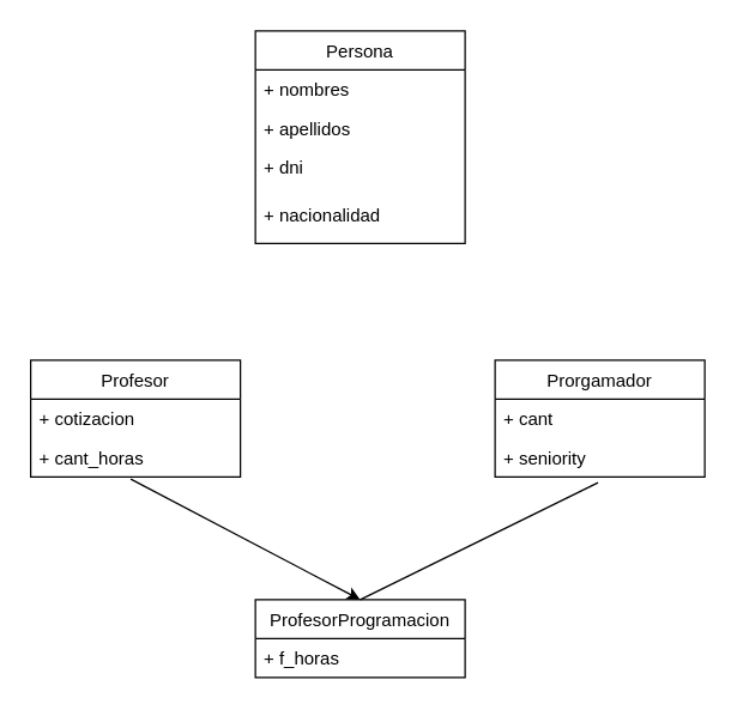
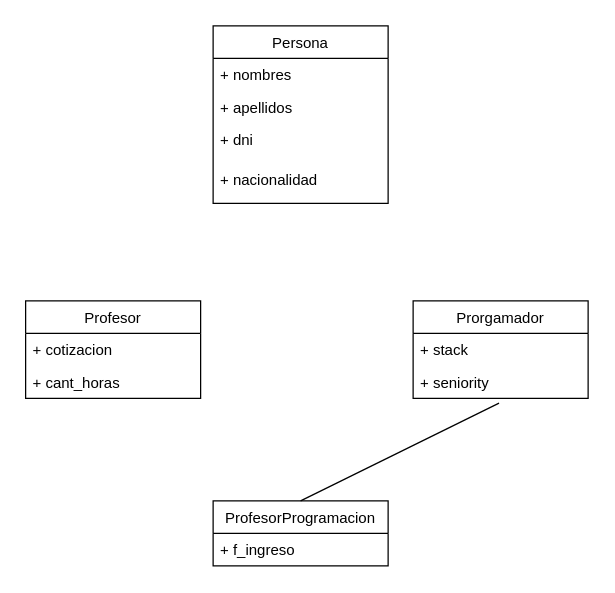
  <mxCell id="0" />
  <mxCell id="1" parent="0" />
  <mxCell id="2" value="Persona" style="swimlane;fontStyle=0;childLayout=stackLayout;horizontal=1;startSize=26;fillColor=none;horizontalStack=0;resizeParent=1;resizeParentMax=0;resizeLast=0;collapsible=1;marginBottom=0;" vertex="1" parent="1"><mxGeometry x="170" y="20" width="140" height="142" as="geometry" /></mxCell>
  <mxCell id="3" value="+ nombres" style="text;strokeColor=none;fillColor=none;align=left;verticalAlign=top;spacingLeft=4;spacingRight=4;overflow=hidden;rotatable=0;points=[[0,0.5],[1,0.5]];portConstraint=eastwest;" vertex="1" parent="2"><mxGeometry y="26" width="140" height="26" as="geometry" /></mxCell>
  <mxCell id="4" value="+ apellidos" style="text;strokeColor=none;fillColor=none;align=left;verticalAlign=top;spacingLeft=4;spacingRight=4;overflow=hidden;rotatable=0;points=[[0,0.5],[1,0.5]];portConstraint=eastwest;" vertex="1" parent="2"><mxGeometry y="52" width="140" height="26" as="geometry" /></mxCell>
  <mxCell id="5" value="+ dni" style="text;strokeColor=none;fillColor=none;align=left;verticalAlign=top;spacingLeft=4;spacingRight=4;overflow=hidden;rotatable=0;points=[[0,0.5],[1,0.5]];portConstraint=eastwest;" vertex="1" parent="2"><mxGeometry y="78" width="140" height="32" as="geometry" /></mxCell>
  <mxCell id="6" value="+ nacionalidad" style="text;strokeColor=none;fillColor=none;align=left;verticalAlign=top;spacingLeft=4;spacingRight=4;overflow=hidden;rotatable=0;points=[[0,0.5],[1,0.5]];portConstraint=eastwest;" vertex="1" parent="2"><mxGeometry y="110" width="140" height="32" as="geometry" /></mxCell>
  <mxCell id="7" value="Profesor" style="swimlane;fontStyle=0;childLayout=stackLayout;horizontal=1;startSize=26;fillColor=none;horizontalStack=0;resizeParent=1;resizeParentMax=0;resizeLast=0;collapsible=1;marginBottom=0;" vertex="1" parent="1"><mxGeometry x="20" y="240" width="140" height="78" as="geometry" /></mxCell>
  <mxCell id="8" value="+ cotizacion" style="text;strokeColor=none;fillColor=none;align=left;verticalAlign=top;spacingLeft=4;spacingRight=4;overflow=hidden;rotatable=0;points=[[0,0.5],[1,0.5]];portConstraint=eastwest;" vertex="1" parent="7"><mxGeometry y="26" width="140" height="26" as="geometry" /></mxCell>
  <mxCell id="9" value="+ cant_horas" style="text;strokeColor=none;fillColor=none;align=left;verticalAlign=top;spacingLeft=4;spacingRight=4;overflow=hidden;rotatable=0;points=[[0,0.5],[1,0.5]];portConstraint=eastwest;" vertex="1" parent="7"><mxGeometry y="52" width="140" height="26" as="geometry" /></mxCell>
  <mxCell id="10" value="Prorgamador" style="swimlane;fontStyle=0;childLayout=stackLayout;horizontal=1;startSize=26;fillColor=none;horizontalStack=0;resizeParent=1;resizeParentMax=0;resizeLast=0;collapsible=1;marginBottom=0;" vertex="1" parent="1"><mxGeometry x="330" y="240" width="140" height="78" as="geometry" /></mxCell>
- <mxCell id="11" value="+ cant" style="text;strokeColor=none;fillColor=none;align=left;verticalAlign=top;spacingLeft=4;spacingRight=4;overflow=hidden;rotatable=0;points=[[0,0.5],[1,0.5]];portConstraint=eastwest;" vertex="1" parent="10"><mxGeometry y="26" width="140" height="26" as="geometry" /></mxCell>
+ <mxCell id="11" value="+ stack" style="text;strokeColor=none;fillColor=none;align=left;verticalAlign=top;spacingLeft=4;spacingRight=4;overflow=hidden;rotatable=0;points=[[0,0.5],[1,0.5]];portConstraint=eastwest;" vertex="1" parent="10"><mxGeometry y="26" width="140" height="26" as="geometry" /></mxCell>
  <mxCell id="12" value="+ seniority" style="text;strokeColor=none;fillColor=none;align=left;verticalAlign=top;spacingLeft=4;spacingRight=4;overflow=hidden;rotatable=0;points=[[0,0.5],[1,0.5]];portConstraint=eastwest;" vertex="1" parent="10"><mxGeometry y="52" width="140" height="26" as="geometry" /></mxCell>
  <mxCell id="13" value="ProfesorProgramacion" style="swimlane;fontStyle=0;childLayout=stackLayout;horizontal=1;startSize=26;fillColor=none;horizontalStack=0;resizeParent=1;resizeParentMax=0;resizeLast=0;collapsible=1;marginBottom=0;" vertex="1" parent="1"><mxGeometry x="170" y="400" width="140" height="52" as="geometry"><mxRectangle x="330" y="540" width="160" height="30" as="alternateBounds" /></mxGeometry></mxCell>
- <mxCell id="14" value="+ f_horas" style="text;strokeColor=none;fillColor=none;align=left;verticalAlign=top;spacingLeft=4;spacingRight=4;overflow=hidden;rotatable=0;points=[[0,0.5],[1,0.5]];portConstraint=eastwest;" vertex="1" parent="13"><mxGeometry y="26" width="140" height="26" as="geometry" /></mxCell>
- <mxCell id="15" value="" style="edgeStyle=none;orthogonalLoop=1;jettySize=auto;html=1;rounded=0;exitX=0.477;exitY=1.054;exitDx=0;exitDy=0;exitPerimeter=0;entryX=0.5;entryY=0;entryDx=0;entryDy=0;" edge="1" parent="1" source="9" target="13"><mxGeometry width="100" relative="1" as="geometry"><mxPoint x="170" y="350" as="sourcePoint" /><mxPoint x="270" y="350" as="targetPoint" /><Array as="points" /></mxGeometry></mxCell>
+ <mxCell id="14" value="+ f_ingreso" style="text;strokeColor=none;fillColor=none;align=left;verticalAlign=top;spacingLeft=4;spacingRight=4;overflow=hidden;rotatable=0;points=[[0,0.5],[1,0.5]];portConstraint=eastwest;" vertex="1" parent="13"><mxGeometry y="26" width="140" height="26" as="geometry" /></mxCell>
  <mxCell id="16" value="" style="edgeStyle=none;orthogonalLoop=1;jettySize=auto;html=1;rounded=0;exitX=0.491;exitY=1.146;exitDx=0;exitDy=0;exitPerimeter=0;entryX=0.5;entryY=0;entryDx=0;entryDy=0;endArrow=none;" edge="1" parent="1" source="12" target="13"><mxGeometry width="100" relative="1" as="geometry"><mxPoint x="380" y="380" as="sourcePoint" /><mxPoint x="480" y="380" as="targetPoint" /><Array as="points" /></mxGeometry></mxCell>
